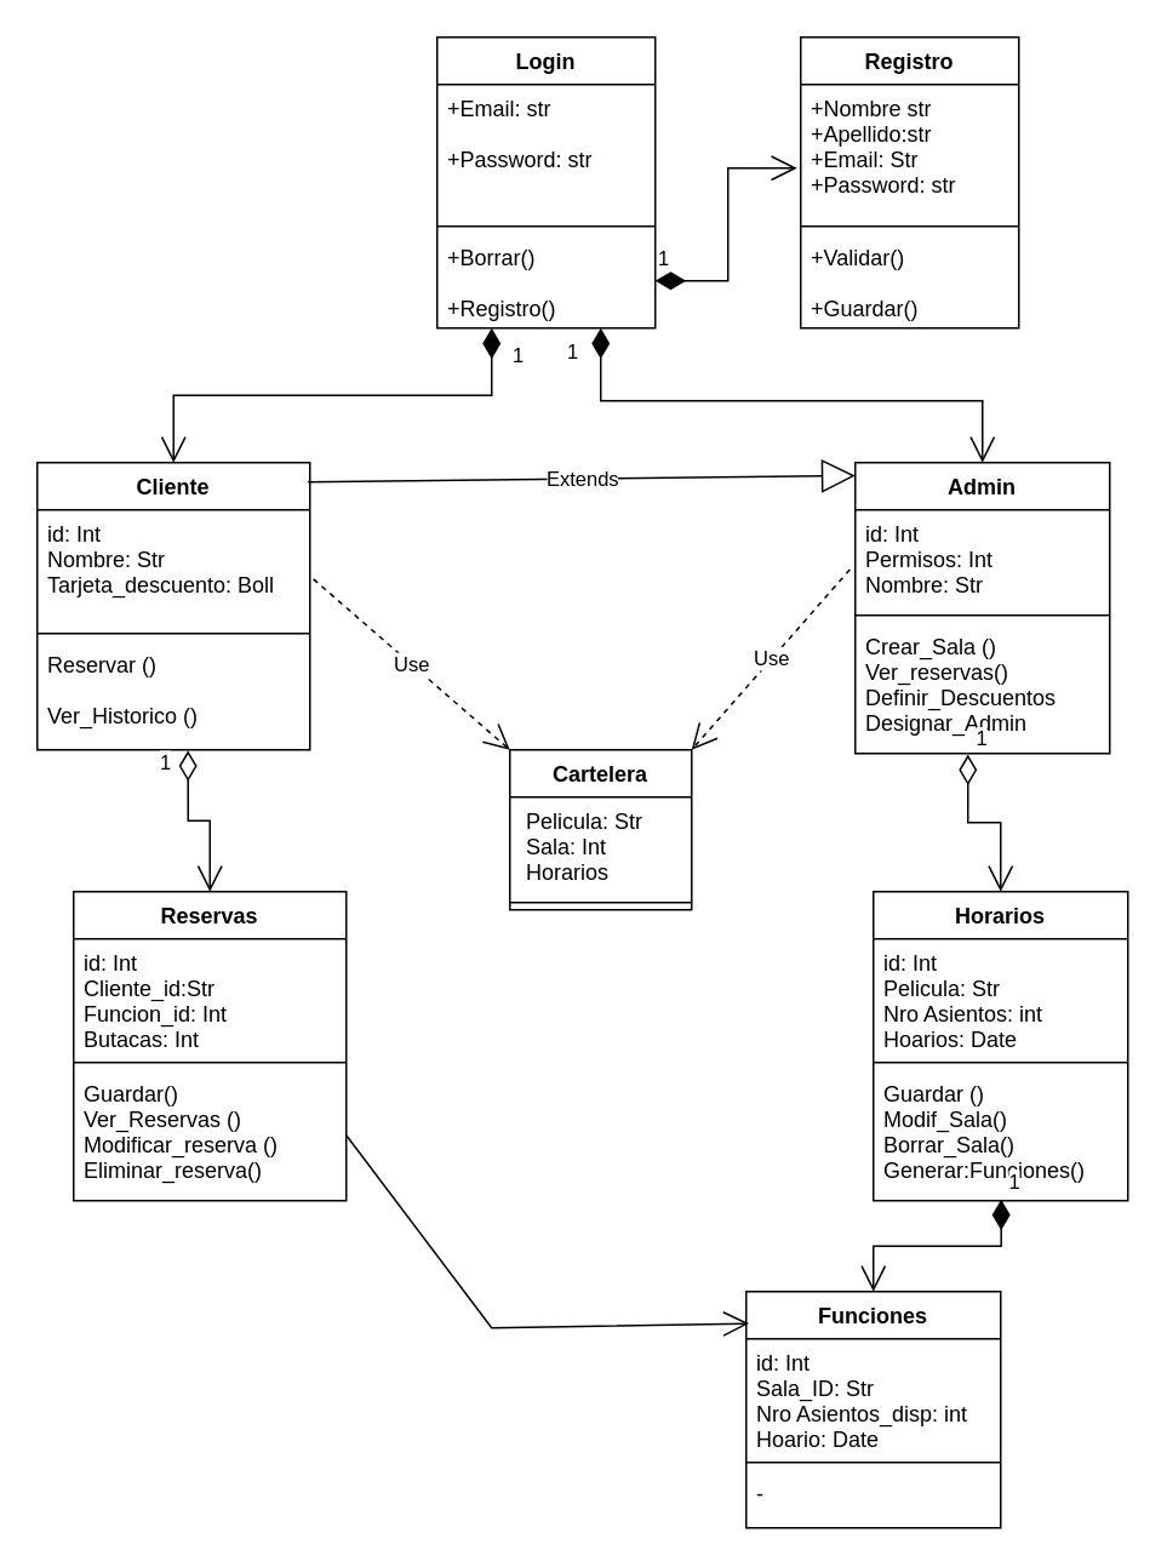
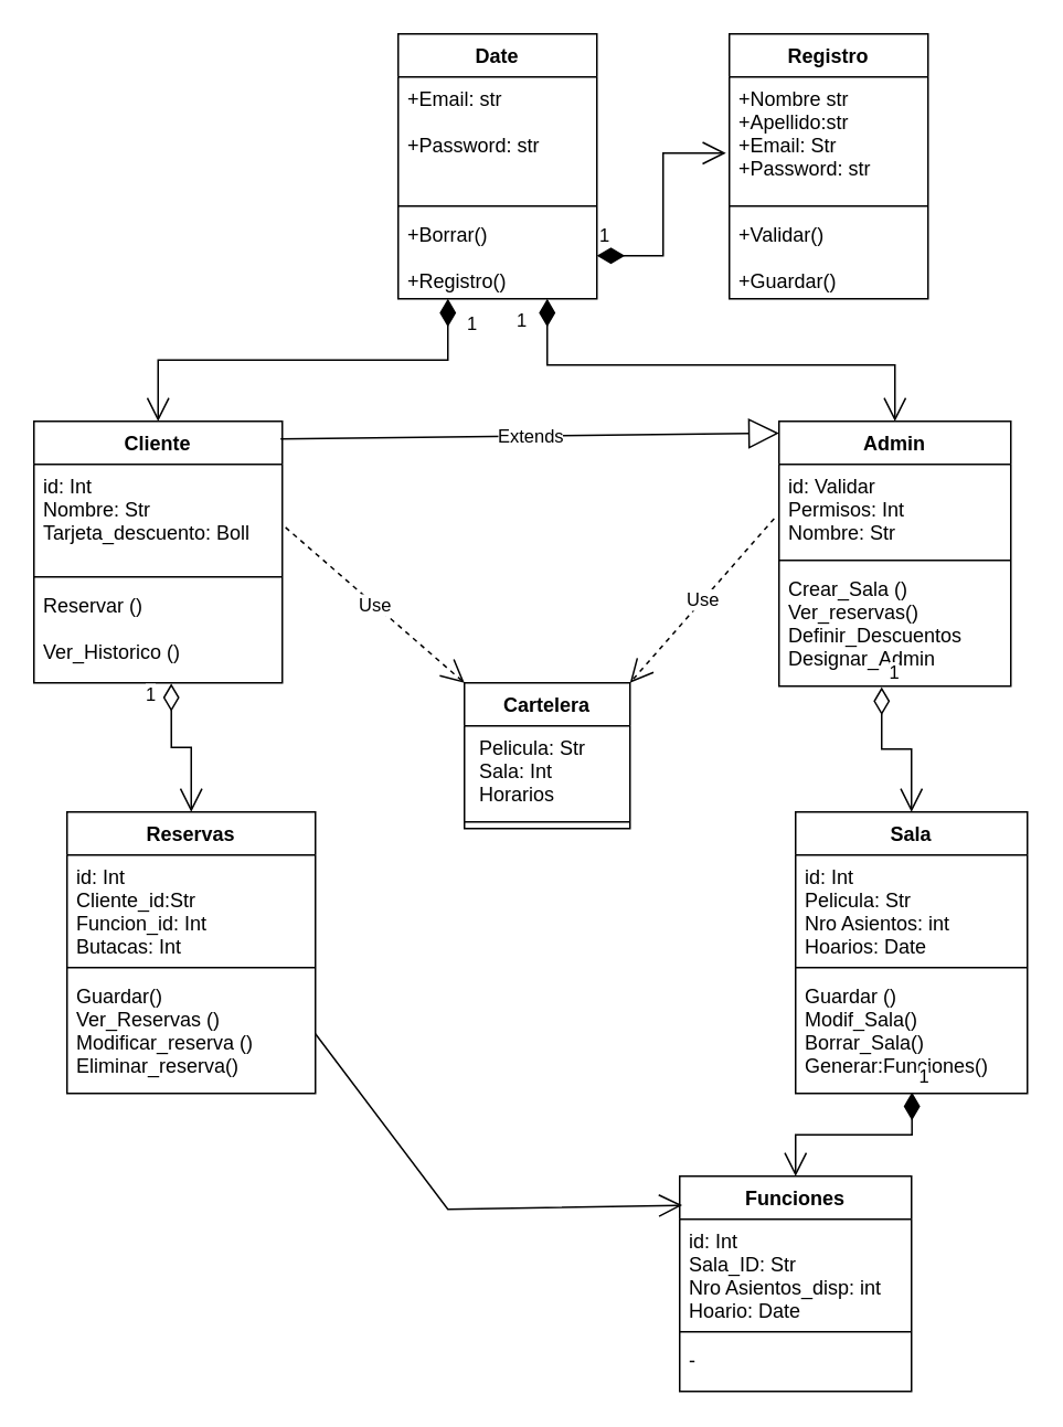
  <mxCell id="0" />
  <mxCell id="1" parent="0" />
- <mxCell id="2" value="Login" style="swimlane;fontStyle=1;align=center;verticalAlign=top;childLayout=stackLayout;horizontal=1;startSize=26;horizontalStack=0;resizeParent=1;resizeParentMax=0;resizeLast=0;collapsible=1;marginBottom=0;" vertex="1" parent="1"><mxGeometry x="240" y="20" width="120" height="160" as="geometry" /></mxCell>
+ <mxCell id="2" value="Date" style="swimlane;fontStyle=1;align=center;verticalAlign=top;childLayout=stackLayout;horizontal=1;startSize=26;horizontalStack=0;resizeParent=1;resizeParentMax=0;resizeLast=0;collapsible=1;marginBottom=0;" vertex="1" parent="1"><mxGeometry x="240" y="20" width="120" height="160" as="geometry" /></mxCell>
  <mxCell id="3" value="+Email: str&#10;&#10;+Password: str" style="text;strokeColor=none;fillColor=none;align=left;verticalAlign=top;spacingLeft=4;spacingRight=4;overflow=hidden;rotatable=0;points=[[0,0.5],[1,0.5]];portConstraint=eastwest;" vertex="1" parent="2"><mxGeometry y="26" width="120" height="74" as="geometry" /></mxCell>
  <mxCell id="4" value="" style="line;strokeWidth=1;fillColor=none;align=left;verticalAlign=middle;spacingTop=-1;spacingLeft=3;spacingRight=3;rotatable=0;labelPosition=right;points=[];portConstraint=eastwest;strokeColor=inherit;" vertex="1" parent="2"><mxGeometry y="100" width="120" height="8" as="geometry" /></mxCell>
  <mxCell id="5" value="+Borrar()&#10;&#10;+Registro()" style="text;strokeColor=none;fillColor=none;align=left;verticalAlign=top;spacingLeft=4;spacingRight=4;overflow=hidden;rotatable=0;points=[[0,0.5],[1,0.5]];portConstraint=eastwest;" vertex="1" parent="2"><mxGeometry y="108" width="120" height="52" as="geometry" /></mxCell>
  <mxCell id="6" value="Registro" style="swimlane;fontStyle=1;align=center;verticalAlign=top;childLayout=stackLayout;horizontal=1;startSize=26;horizontalStack=0;resizeParent=1;resizeParentMax=0;resizeLast=0;collapsible=1;marginBottom=0;" vertex="1" parent="1"><mxGeometry x="440" y="20" width="120" height="160" as="geometry" /></mxCell>
  <mxCell id="7" value="+Nombre str&#10;+Apellido:str&#10;+Email: Str&#10;+Password: str&#10;" style="text;strokeColor=none;fillColor=none;align=left;verticalAlign=top;spacingLeft=4;spacingRight=4;overflow=hidden;rotatable=0;points=[[0,0.5],[1,0.5]];portConstraint=eastwest;" vertex="1" parent="6"><mxGeometry y="26" width="120" height="74" as="geometry" /></mxCell>
  <mxCell id="8" value="" style="line;strokeWidth=1;fillColor=none;align=left;verticalAlign=middle;spacingTop=-1;spacingLeft=3;spacingRight=3;rotatable=0;labelPosition=right;points=[];portConstraint=eastwest;strokeColor=inherit;" vertex="1" parent="6"><mxGeometry y="100" width="120" height="8" as="geometry" /></mxCell>
  <mxCell id="9" value="+Validar()&#10;&#10;+Guardar()" style="text;strokeColor=none;fillColor=none;align=left;verticalAlign=top;spacingLeft=4;spacingRight=4;overflow=hidden;rotatable=0;points=[[0,0.5],[1,0.5]];portConstraint=eastwest;" vertex="1" parent="6"><mxGeometry y="108" width="120" height="52" as="geometry" /></mxCell>
  <mxCell id="10" value="Cliente" style="swimlane;fontStyle=1;align=center;verticalAlign=top;childLayout=stackLayout;horizontal=1;startSize=26;horizontalStack=0;resizeParent=1;resizeParentMax=0;resizeLast=0;collapsible=1;marginBottom=0;" vertex="1" parent="1"><mxGeometry x="20" y="254" width="150" height="158" as="geometry" /></mxCell>
  <mxCell id="11" value="id: Int&#10;Nombre: Str&#10;Tarjeta_descuento: Boll" style="text;strokeColor=none;fillColor=none;align=left;verticalAlign=top;spacingLeft=4;spacingRight=4;overflow=hidden;rotatable=0;points=[[0,0.5],[1,0.5]];portConstraint=eastwest;" vertex="1" parent="10"><mxGeometry y="26" width="150" height="64" as="geometry" /></mxCell>
  <mxCell id="12" value="" style="line;strokeWidth=1;fillColor=none;align=left;verticalAlign=middle;spacingTop=-1;spacingLeft=3;spacingRight=3;rotatable=0;labelPosition=right;points=[];portConstraint=eastwest;strokeColor=inherit;" vertex="1" parent="10"><mxGeometry y="90" width="150" height="8" as="geometry" /></mxCell>
  <mxCell id="13" value="Reservar ()&#10;&#10;Ver_Historico ()&#10;" style="text;strokeColor=none;fillColor=none;align=left;verticalAlign=top;spacingLeft=4;spacingRight=4;overflow=hidden;rotatable=0;points=[[0,0.5],[1,0.5]];portConstraint=eastwest;" vertex="1" parent="10"><mxGeometry y="98" width="150" height="60" as="geometry" /></mxCell>
  <mxCell id="14" value="Admin" style="swimlane;fontStyle=1;align=center;verticalAlign=top;childLayout=stackLayout;horizontal=1;startSize=26;horizontalStack=0;resizeParent=1;resizeParentMax=0;resizeLast=0;collapsible=1;marginBottom=0;" vertex="1" parent="1"><mxGeometry x="470" y="254" width="140" height="160" as="geometry" /></mxCell>
- <mxCell id="15" value="id: Int&#10;Permisos: Int&#10;Nombre: Str" style="text;strokeColor=none;fillColor=none;align=left;verticalAlign=top;spacingLeft=4;spacingRight=4;overflow=hidden;rotatable=0;points=[[0,0.5],[1,0.5]];portConstraint=eastwest;" vertex="1" parent="14"><mxGeometry y="26" width="140" height="54" as="geometry" /></mxCell>
+ <mxCell id="15" value="id: Validar&#10;Permisos: Int&#10;Nombre: Str" style="text;strokeColor=none;fillColor=none;align=left;verticalAlign=top;spacingLeft=4;spacingRight=4;overflow=hidden;rotatable=0;points=[[0,0.5],[1,0.5]];portConstraint=eastwest;" vertex="1" parent="14"><mxGeometry y="26" width="140" height="54" as="geometry" /></mxCell>
  <mxCell id="16" value="" style="line;strokeWidth=1;fillColor=none;align=left;verticalAlign=middle;spacingTop=-1;spacingLeft=3;spacingRight=3;rotatable=0;labelPosition=right;points=[];portConstraint=eastwest;strokeColor=inherit;" vertex="1" parent="14"><mxGeometry y="80" width="140" height="8" as="geometry" /></mxCell>
  <mxCell id="17" value="Crear_Sala ()&#10;Ver_reservas()&#10;Definir_Descuentos&#10;Designar_Admin&#10;&#10;" style="text;strokeColor=none;fillColor=none;align=left;verticalAlign=top;spacingLeft=4;spacingRight=4;overflow=hidden;rotatable=0;points=[[0,0.5],[1,0.5]];portConstraint=eastwest;" vertex="1" parent="14"><mxGeometry y="88" width="140" height="72" as="geometry" /></mxCell>
  <mxCell id="18" value="1" style="endArrow=open;html=1;endSize=12;startArrow=diamondThin;startSize=14;startFill=1;edgeStyle=orthogonalEdgeStyle;align=left;verticalAlign=bottom;rounded=0;entryX=-0.017;entryY=0.622;entryDx=0;entryDy=0;entryPerimeter=0;" edge="1" parent="1" source="5" target="7"><mxGeometry x="-1" y="3" relative="1" as="geometry"><mxPoint x="130" y="370" as="sourcePoint" /><mxPoint x="290" y="370" as="targetPoint" /></mxGeometry></mxCell>
  <mxCell id="19" value="Extends" style="endArrow=block;endSize=16;endFill=0;html=1;rounded=0;exitX=0.993;exitY=0.067;exitDx=0;exitDy=0;exitPerimeter=0;entryX=0;entryY=0.045;entryDx=0;entryDy=0;entryPerimeter=0;" edge="1" parent="1" source="10" target="14"><mxGeometry width="160" relative="1" as="geometry"><mxPoint x="240" y="310" as="sourcePoint" /><mxPoint x="350" y="310" as="targetPoint" /><Array as="points" /></mxGeometry></mxCell>
  <mxCell id="20" value="1" style="endArrow=open;html=1;endSize=12;startArrow=diamondThin;startSize=14;startFill=1;edgeStyle=orthogonalEdgeStyle;align=left;verticalAlign=bottom;rounded=0;entryX=0.5;entryY=0;entryDx=0;entryDy=0;exitX=0.25;exitY=1;exitDx=0;exitDy=0;exitPerimeter=0;" edge="1" parent="1" source="5" target="10"><mxGeometry x="-0.809" y="10" relative="1" as="geometry"><mxPoint x="270" y="200" as="sourcePoint" /><mxPoint x="290" y="370" as="targetPoint" /><mxPoint as="offset" /></mxGeometry></mxCell>
  <mxCell id="21" value="1" style="endArrow=open;html=1;endSize=12;startArrow=diamondThin;startSize=14;startFill=1;edgeStyle=orthogonalEdgeStyle;align=left;verticalAlign=bottom;rounded=0;entryX=0.5;entryY=0;entryDx=0;entryDy=0;" edge="1" parent="1" source="5" target="14"><mxGeometry x="-0.842" y="-20" relative="1" as="geometry"><mxPoint x="130" y="370" as="sourcePoint" /><mxPoint x="290" y="370" as="targetPoint" /><Array as="points"><mxPoint x="330" y="220" /><mxPoint x="540" y="220" /></Array><mxPoint as="offset" /></mxGeometry></mxCell>
  <mxCell id="22" value="Cartelera" style="swimlane;fontStyle=1;align=center;verticalAlign=top;childLayout=stackLayout;horizontal=1;startSize=26;horizontalStack=0;resizeParent=1;resizeParentMax=0;resizeLast=0;collapsible=1;marginBottom=0;" vertex="1" parent="1"><mxGeometry x="280" y="412" width="100" height="88" as="geometry" /></mxCell>
  <mxCell id="23" value=" Pelicula: Str&#10; Sala: Int&#10; Horarios&#10;&#10;" style="text;strokeColor=none;fillColor=none;align=left;verticalAlign=top;spacingLeft=4;spacingRight=4;overflow=hidden;rotatable=0;points=[[0,0.5],[1,0.5]];portConstraint=eastwest;" vertex="1" parent="22"><mxGeometry y="26" width="100" height="54" as="geometry" /></mxCell>
  <mxCell id="24" value="" style="line;strokeWidth=1;fillColor=none;align=left;verticalAlign=middle;spacingTop=-1;spacingLeft=3;spacingRight=3;rotatable=0;labelPosition=right;points=[];portConstraint=eastwest;strokeColor=inherit;" vertex="1" parent="22"><mxGeometry y="80" width="100" height="8" as="geometry" /></mxCell>
  <mxCell id="25" value="Use" style="endArrow=open;endSize=12;dashed=1;html=1;rounded=0;exitX=1.013;exitY=0.595;exitDx=0;exitDy=0;exitPerimeter=0;entryX=0;entryY=0;entryDx=0;entryDy=0;" edge="1" parent="1" source="11" target="22"><mxGeometry width="160" relative="1" as="geometry"><mxPoint x="240" y="480" as="sourcePoint" /><mxPoint x="290" y="450" as="targetPoint" /></mxGeometry></mxCell>
  <mxCell id="26" value="Use" style="endArrow=open;endSize=12;dashed=1;html=1;rounded=0;exitX=-0.021;exitY=0.607;exitDx=0;exitDy=0;exitPerimeter=0;entryX=1;entryY=0;entryDx=0;entryDy=0;" edge="1" parent="1" source="15" target="22"><mxGeometry width="160" relative="1" as="geometry"><mxPoint x="470" y="370" as="sourcePoint" /><mxPoint x="390" y="460" as="targetPoint" /></mxGeometry></mxCell>
  <mxCell id="27" value="Reservas" style="swimlane;fontStyle=1;align=center;verticalAlign=top;childLayout=stackLayout;horizontal=1;startSize=26;horizontalStack=0;resizeParent=1;resizeParentMax=0;resizeLast=0;collapsible=1;marginBottom=0;" vertex="1" parent="1"><mxGeometry x="40" y="490" width="150" height="170" as="geometry" /></mxCell>
  <mxCell id="28" value="id: Int&#10;Cliente_id:Str&#10;Funcion_id: Int &#10;Butacas: Int" style="text;strokeColor=none;fillColor=none;align=left;verticalAlign=top;spacingLeft=4;spacingRight=4;overflow=hidden;rotatable=0;points=[[0,0.5],[1,0.5]];portConstraint=eastwest;" vertex="1" parent="27"><mxGeometry y="26" width="150" height="64" as="geometry" /></mxCell>
  <mxCell id="29" value="" style="line;strokeWidth=1;fillColor=none;align=left;verticalAlign=middle;spacingTop=-1;spacingLeft=3;spacingRight=3;rotatable=0;labelPosition=right;points=[];portConstraint=eastwest;strokeColor=inherit;" vertex="1" parent="27"><mxGeometry y="90" width="150" height="8" as="geometry" /></mxCell>
  <mxCell id="30" value="Guardar()&#10;Ver_Reservas ()&#10;Modificar_reserva ()&#10;Eliminar_reserva()&#10;" style="text;strokeColor=none;fillColor=none;align=left;verticalAlign=top;spacingLeft=4;spacingRight=4;overflow=hidden;rotatable=0;points=[[0,0.5],[1,0.5]];portConstraint=eastwest;" vertex="1" parent="27"><mxGeometry y="98" width="150" height="72" as="geometry" /></mxCell>
  <mxCell id="31" value="1" style="endArrow=open;html=1;endSize=12;startArrow=diamondThin;startSize=14;startFill=0;edgeStyle=orthogonalEdgeStyle;align=left;verticalAlign=bottom;rounded=0;exitX=0.553;exitY=1.006;exitDx=0;exitDy=0;exitPerimeter=0;" edge="1" parent="1" source="13" target="27"><mxGeometry x="-0.635" y="-17" relative="1" as="geometry"><mxPoint x="120" y="500" as="sourcePoint" /><mxPoint x="180" y="500" as="targetPoint" /><Array as="points" /><mxPoint as="offset" /></mxGeometry></mxCell>
- <mxCell id="32" value="Horarios" style="swimlane;fontStyle=1;align=center;verticalAlign=top;childLayout=stackLayout;horizontal=1;startSize=26;horizontalStack=0;resizeParent=1;resizeParentMax=0;resizeLast=0;collapsible=1;marginBottom=0;" vertex="1" parent="1"><mxGeometry x="480" y="490" width="140" height="170" as="geometry" /></mxCell>
+ <mxCell id="32" value="Sala" style="swimlane;fontStyle=1;align=center;verticalAlign=top;childLayout=stackLayout;horizontal=1;startSize=26;horizontalStack=0;resizeParent=1;resizeParentMax=0;resizeLast=0;collapsible=1;marginBottom=0;" vertex="1" parent="1"><mxGeometry x="480" y="490" width="140" height="170" as="geometry" /></mxCell>
  <mxCell id="33" value="id: Int&#10;Pelicula: Str&#10;Nro Asientos: int&#10;Hoarios: Date" style="text;strokeColor=none;fillColor=none;align=left;verticalAlign=top;spacingLeft=4;spacingRight=4;overflow=hidden;rotatable=0;points=[[0,0.5],[1,0.5]];portConstraint=eastwest;" vertex="1" parent="32"><mxGeometry y="26" width="140" height="64" as="geometry" /></mxCell>
  <mxCell id="34" value="" style="line;strokeWidth=1;fillColor=none;align=left;verticalAlign=middle;spacingTop=-1;spacingLeft=3;spacingRight=3;rotatable=0;labelPosition=right;points=[];portConstraint=eastwest;strokeColor=inherit;" vertex="1" parent="32"><mxGeometry y="90" width="140" height="8" as="geometry" /></mxCell>
  <mxCell id="35" value="Guardar ()&#10;Modif_Sala()&#10;Borrar_Sala()&#10;Generar:Funciones()" style="text;strokeColor=none;fillColor=none;align=left;verticalAlign=top;spacingLeft=4;spacingRight=4;overflow=hidden;rotatable=0;points=[[0,0.5],[1,0.5]];portConstraint=eastwest;" vertex="1" parent="32"><mxGeometry y="98" width="140" height="72" as="geometry" /></mxCell>
  <mxCell id="36" value="1" style="endArrow=open;html=1;endSize=12;startArrow=diamondThin;startSize=14;startFill=0;edgeStyle=orthogonalEdgeStyle;align=left;verticalAlign=bottom;rounded=0;exitX=0.443;exitY=1.008;exitDx=0;exitDy=0;exitPerimeter=0;" edge="1" parent="1" source="17" target="32"><mxGeometry x="-1" y="3" relative="1" as="geometry"><mxPoint x="530" y="550" as="sourcePoint" /><mxPoint x="520" y="620" as="targetPoint" /><Array as="points" /></mxGeometry></mxCell>
  <mxCell id="37" value="Funciones" style="swimlane;fontStyle=1;align=center;verticalAlign=top;childLayout=stackLayout;horizontal=1;startSize=26;horizontalStack=0;resizeParent=1;resizeParentMax=0;resizeLast=0;collapsible=1;marginBottom=0;" vertex="1" parent="1"><mxGeometry x="410" y="710" width="140" height="130" as="geometry" /></mxCell>
  <mxCell id="38" value="id: Int&#10;Sala_ID: Str&#10;Nro Asientos_disp: int&#10;Hoario: Date" style="text;strokeColor=none;fillColor=none;align=left;verticalAlign=top;spacingLeft=4;spacingRight=4;overflow=hidden;rotatable=0;points=[[0,0.5],[1,0.5]];portConstraint=eastwest;" vertex="1" parent="37"><mxGeometry y="26" width="140" height="64" as="geometry" /></mxCell>
  <mxCell id="39" value="" style="line;strokeWidth=1;fillColor=none;align=left;verticalAlign=middle;spacingTop=-1;spacingLeft=3;spacingRight=3;rotatable=0;labelPosition=right;points=[];portConstraint=eastwest;strokeColor=inherit;" vertex="1" parent="37"><mxGeometry y="90" width="140" height="8" as="geometry" /></mxCell>
  <mxCell id="40" value="-" style="text;strokeColor=none;fillColor=none;align=left;verticalAlign=top;spacingLeft=4;spacingRight=4;overflow=hidden;rotatable=0;points=[[0,0.5],[1,0.5]];portConstraint=eastwest;" vertex="1" parent="37"><mxGeometry y="98" width="140" height="32" as="geometry" /></mxCell>
  <mxCell id="41" value="1" style="endArrow=open;html=1;endSize=12;startArrow=diamondThin;startSize=14;startFill=1;edgeStyle=orthogonalEdgeStyle;align=left;verticalAlign=bottom;rounded=0;exitX=0.502;exitY=0.99;exitDx=0;exitDy=0;exitPerimeter=0;entryX=0.5;entryY=0;entryDx=0;entryDy=0;" edge="1" parent="1" source="35" target="37"><mxGeometry x="-1" y="3" relative="1" as="geometry"><mxPoint x="520" y="730" as="sourcePoint" /><mxPoint x="680" y="730" as="targetPoint" /></mxGeometry></mxCell>
  <mxCell id="42" value="" style="endArrow=open;endFill=1;endSize=12;html=1;rounded=0;entryX=0.011;entryY=0.135;entryDx=0;entryDy=0;entryPerimeter=0;exitX=1;exitY=0.5;exitDx=0;exitDy=0;" edge="1" parent="1" source="30" target="37"><mxGeometry width="160" relative="1" as="geometry"><mxPoint x="140" y="650" as="sourcePoint" /><mxPoint x="370" y="760" as="targetPoint" /><Array as="points"><mxPoint x="270" y="730" /></Array></mxGeometry></mxCell>
